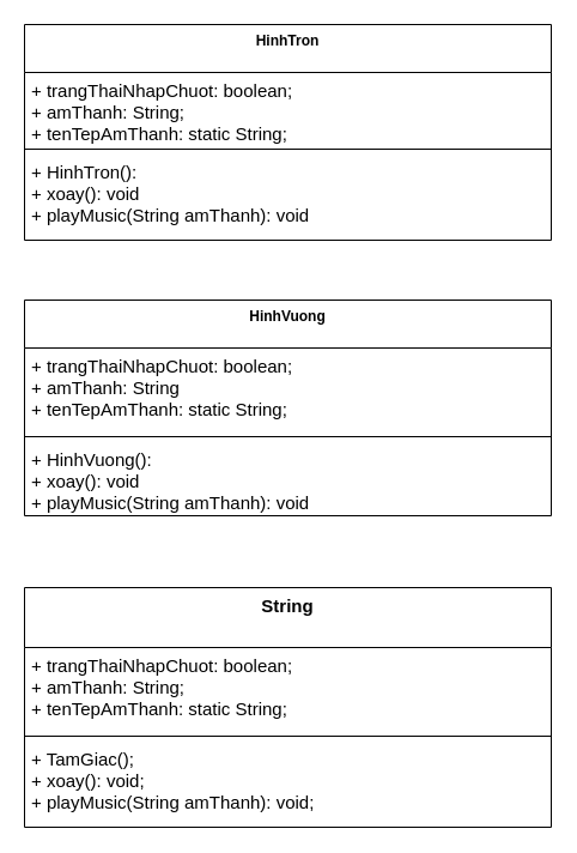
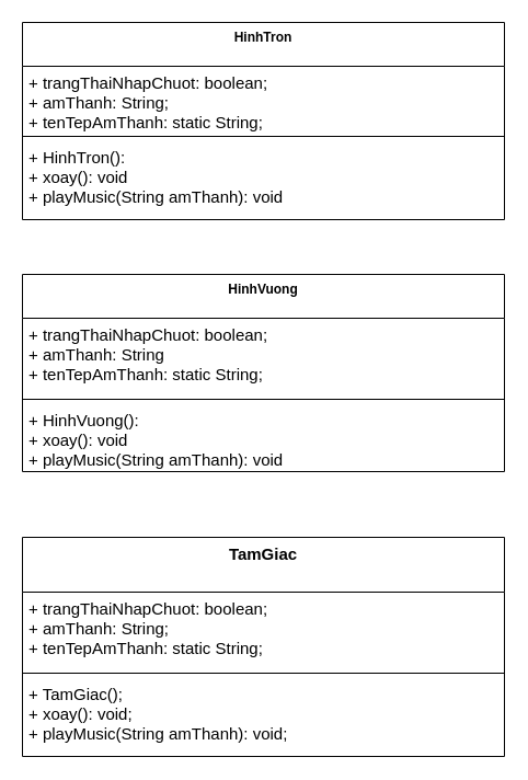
  <mxCell id="0" />
  <mxCell id="1" parent="0" />
  <mxCell id="2" value="HinhTron" style="swimlane;fontStyle=1;align=center;verticalAlign=top;childLayout=stackLayout;horizontal=1;startSize=40;horizontalStack=0;resizeParent=1;resizeParentMax=0;resizeLast=0;collapsible=1;marginBottom=0;" parent="1" vertex="1"><mxGeometry x="20" y="20" width="440" height="180" as="geometry"><mxRectangle x="230" y="60" width="100" height="26" as="alternateBounds" /></mxGeometry></mxCell>
  <mxCell id="3" value="+ trangThaiNhapChuot: boolean;&#10;+ amThanh: String;&#10;+ tenTepAmThanh: static String;&#10;&#10;" style="text;strokeColor=none;fillColor=none;align=left;verticalAlign=top;spacingLeft=4;spacingRight=4;overflow=hidden;rotatable=0;points=[[0,0.5],[1,0.5]];portConstraint=eastwest;fontSize=15;" parent="2" vertex="1"><mxGeometry y="40" width="440" height="60" as="geometry" /></mxCell>
  <mxCell id="4" value="" style="line;strokeWidth=1;fillColor=none;align=left;verticalAlign=middle;spacingTop=-1;spacingLeft=3;spacingRight=3;rotatable=0;labelPosition=right;points=[];portConstraint=eastwest;" parent="2" vertex="1"><mxGeometry y="100" width="440" height="8" as="geometry" /></mxCell>
  <mxCell id="5" value="+ HinhTron():&#10;+ xoay(): void&#10;+ playMusic(String amThanh): void&#10; " style="text;strokeColor=none;fillColor=none;align=left;verticalAlign=top;spacingLeft=4;spacingRight=4;overflow=hidden;rotatable=0;points=[[0,0.5],[1,0.5]];portConstraint=eastwest;fontSize=15;" parent="2" vertex="1"><mxGeometry y="108" width="440" height="72" as="geometry" /></mxCell>
  <mxCell id="6" value="HinhVuong" style="swimlane;fontStyle=1;align=center;verticalAlign=top;childLayout=stackLayout;horizontal=1;startSize=40;horizontalStack=0;resizeParent=1;resizeParentMax=0;resizeLast=0;collapsible=1;marginBottom=0;" parent="1" vertex="1"><mxGeometry x="20" y="250" width="440" height="180" as="geometry"><mxRectangle x="230" y="60" width="100" height="26" as="alternateBounds" /></mxGeometry></mxCell>
  <mxCell id="7" value="+ trangThaiNhapChuot: boolean;&#10;+ amThanh: String&#10;+ tenTepAmThanh: static String;&#10;" style="text;strokeColor=none;fillColor=none;align=left;verticalAlign=top;spacingLeft=4;spacingRight=4;overflow=hidden;rotatable=0;points=[[0,0.5],[1,0.5]];portConstraint=eastwest;fontSize=15;" parent="6" vertex="1"><mxGeometry y="40" width="440" height="70" as="geometry" /></mxCell>
  <mxCell id="8" value="" style="line;strokeWidth=1;fillColor=none;align=left;verticalAlign=middle;spacingTop=-1;spacingLeft=3;spacingRight=3;rotatable=0;labelPosition=right;points=[];portConstraint=eastwest;" parent="6" vertex="1"><mxGeometry y="110" width="440" height="8" as="geometry" /></mxCell>
  <mxCell id="9" value="+ HinhVuong(): &#10;+ xoay(): void&#10;+ playMusic(String amThanh): void&#10;" style="text;strokeColor=none;fillColor=none;align=left;verticalAlign=top;spacingLeft=4;spacingRight=4;overflow=hidden;rotatable=0;points=[[0,0.5],[1,0.5]];portConstraint=eastwest;fontSize=15;" parent="6" vertex="1"><mxGeometry y="118" width="440" height="62" as="geometry" /></mxCell>
- <mxCell id="10" value="String" style="swimlane;fontStyle=1;align=center;verticalAlign=top;childLayout=stackLayout;horizontal=1;startSize=50;horizontalStack=0;resizeParent=1;resizeParentMax=0;resizeLast=0;collapsible=1;marginBottom=0;fontSize=15;" vertex="1" parent="1"><mxGeometry x="20" y="490" width="440" height="200" as="geometry" /></mxCell>
+ <mxCell id="10" value="TamGiac" style="swimlane;fontStyle=1;align=center;verticalAlign=top;childLayout=stackLayout;horizontal=1;startSize=50;horizontalStack=0;resizeParent=1;resizeParentMax=0;resizeLast=0;collapsible=1;marginBottom=0;fontSize=15;" vertex="1" parent="1"><mxGeometry x="20" y="490" width="440" height="200" as="geometry" /></mxCell>
  <mxCell id="11" value="+ trangThaiNhapChuot: boolean;&#10;+ amThanh: String;&#10;+ tenTepAmThanh: static String;" style="text;strokeColor=none;fillColor=none;align=left;verticalAlign=top;spacingLeft=4;spacingRight=4;overflow=hidden;rotatable=0;points=[[0,0.5],[1,0.5]];portConstraint=eastwest;fontSize=15;" vertex="1" parent="10"><mxGeometry y="50" width="440" height="70" as="geometry" /></mxCell>
  <mxCell id="12" value="" style="line;strokeWidth=1;fillColor=none;align=left;verticalAlign=middle;spacingTop=-1;spacingLeft=3;spacingRight=3;rotatable=0;labelPosition=right;points=[];portConstraint=eastwest;" vertex="1" parent="10"><mxGeometry y="120" width="440" height="8" as="geometry" /></mxCell>
  <mxCell id="13" value="+ TamGiac();&#10;+ xoay(): void;&#10;+ playMusic(String amThanh): void;" style="text;strokeColor=none;fillColor=none;align=left;verticalAlign=top;spacingLeft=4;spacingRight=4;overflow=hidden;rotatable=0;points=[[0,0.5],[1,0.5]];portConstraint=eastwest;fontSize=15;" vertex="1" parent="10"><mxGeometry y="128" width="440" height="72" as="geometry" /></mxCell>
